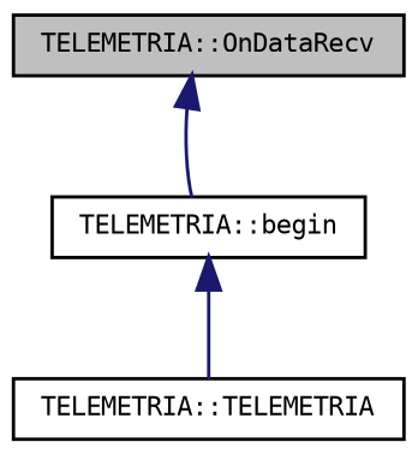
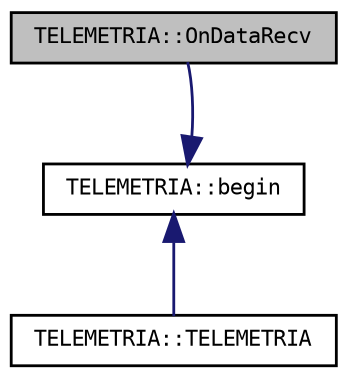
  digraph {
    rankdir=TB
    node [color=black fontname=DejaVuSansMono fontsize=8 shape=record]
    edge [color=midnightblue dir=back fontname=DejaVuSansMono fontsize=8 labelfontname=DejaVuSansMono labelfontsize=8 style=solid]
    n1 [fillcolor=grey75 fontcolor=black height=0.2 label="TELEMETRIA::OnDataRecv" style=filled width=0.4]
    n2 [height=0.2 label="TELEMETRIA::begin" width=0.4]
    n3 [height=0.2 label="TELEMETRIA::TELEMETRIA" width=0.4]
-   n1 -> n2
+   n2 -> n1
    n2 -> n3
  }
